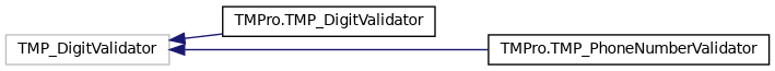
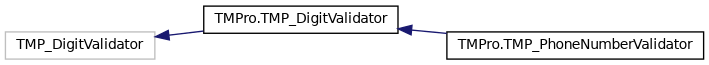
  digraph {
    rankdir=LR
    node [color=black fillcolor=white fontname=Helvetica fontsize=10 shape=record style=filled]
    edge [color=midnightblue dir=back fontname=Helvetica fontsize=10 labelfontname=Helvetica labelfontsize=10 style=solid]
    n1 [color=grey75 height=0.2 label=TMP_DigitValidator width=0.4]
    n2 [height=0.2 label="TMPro.TMP_DigitValidator" width=0.4]
    n3 [height=0.2 label="TMPro.TMP_PhoneNumberValidator" width=0.4]
    n1 -> n2
-   n1 -> n3
+   n2 -> n3
  }
